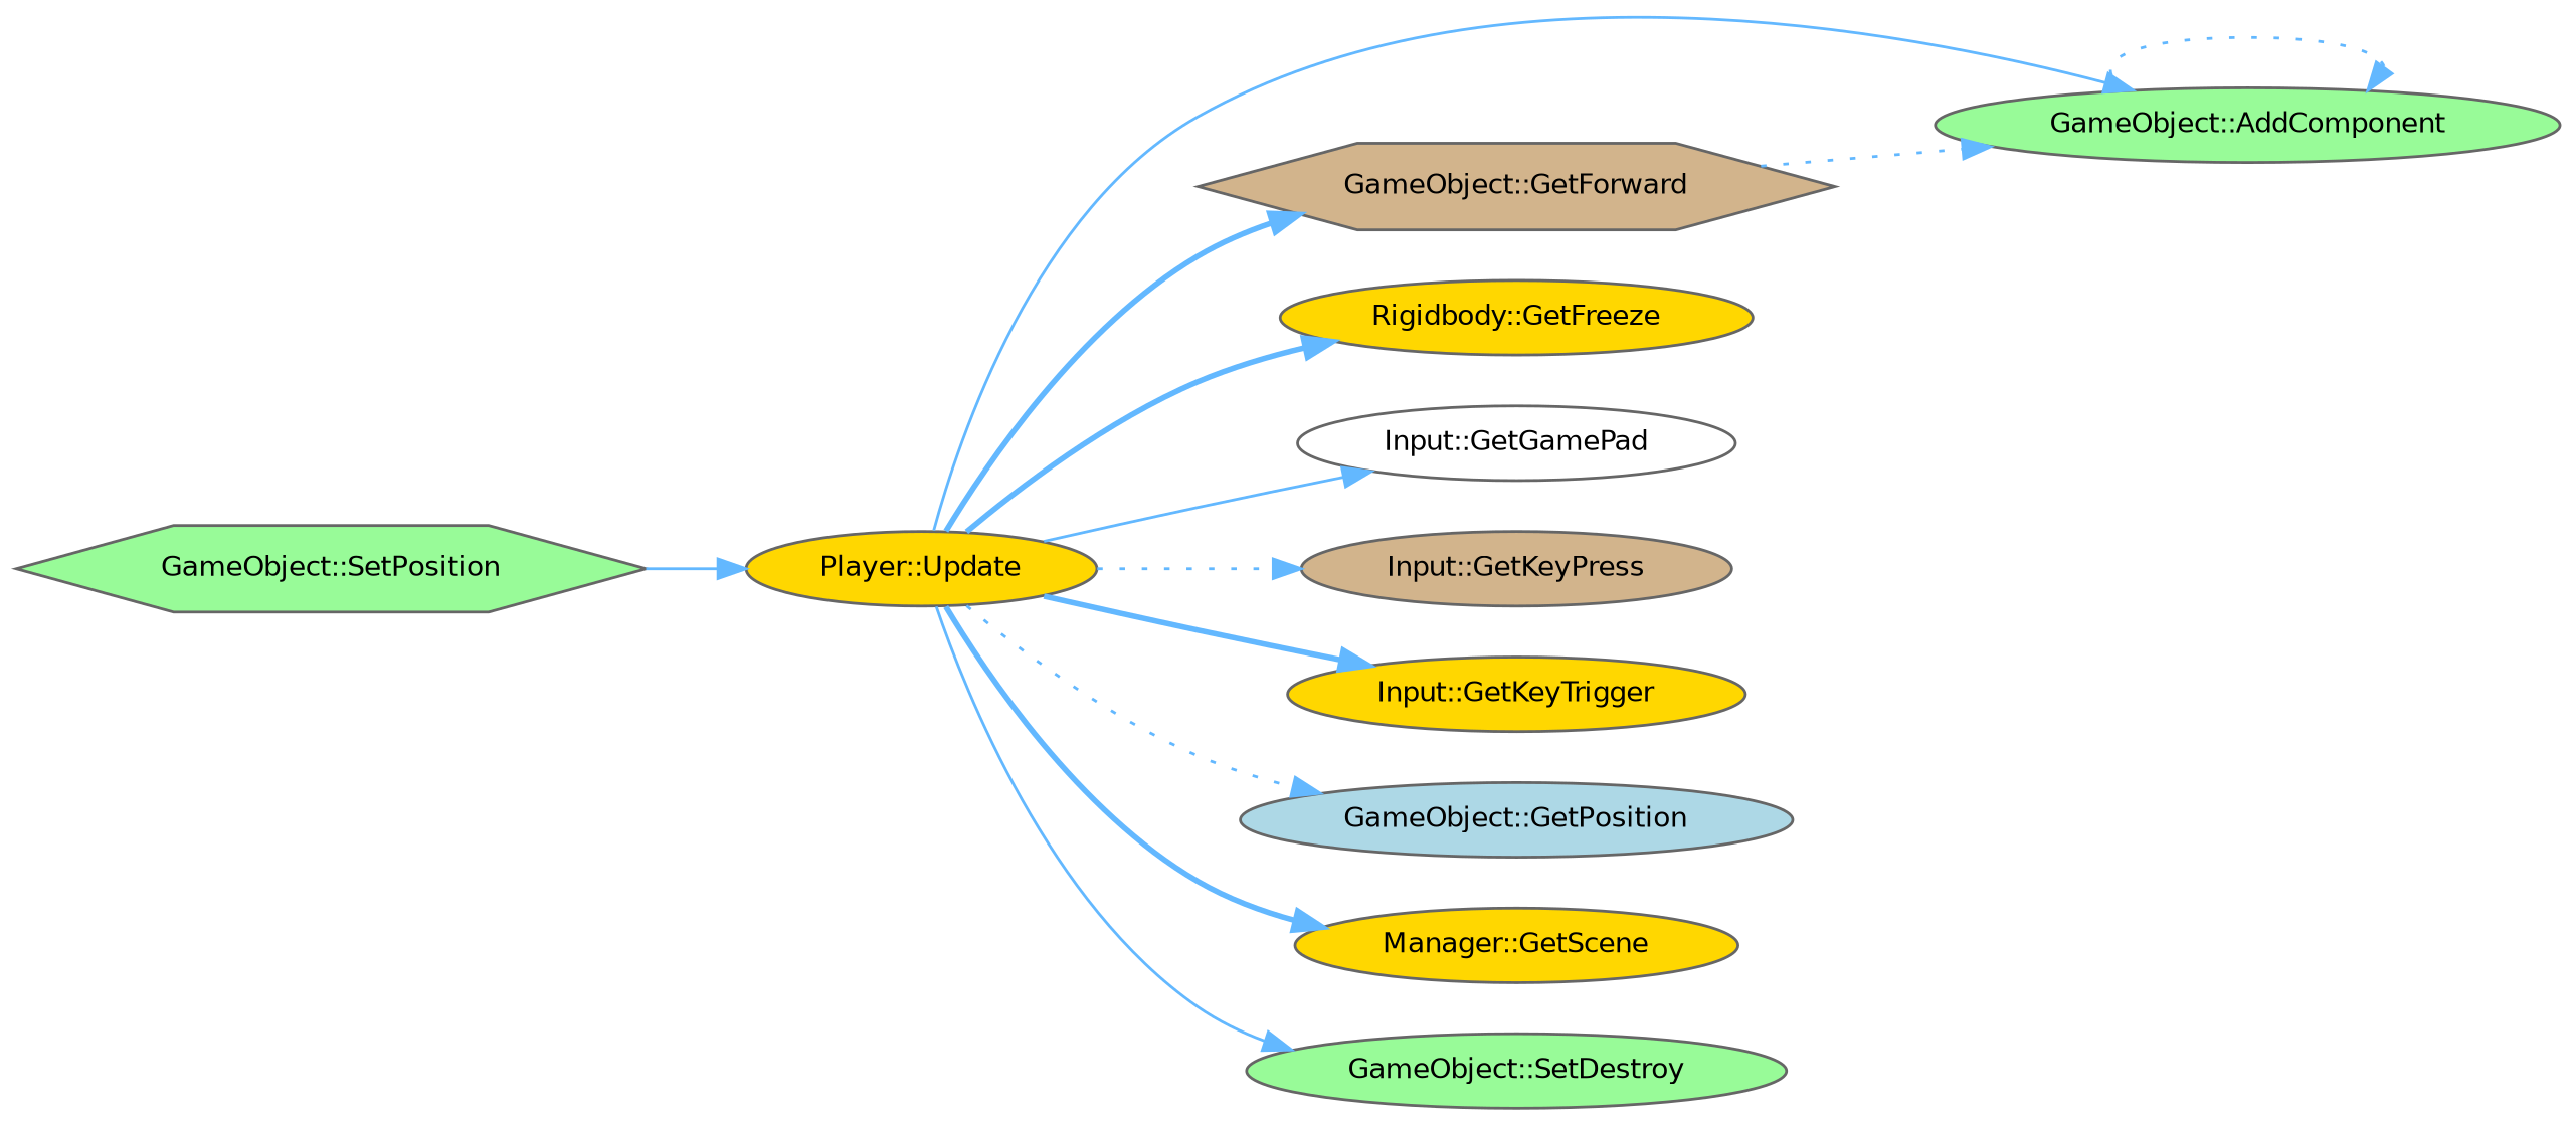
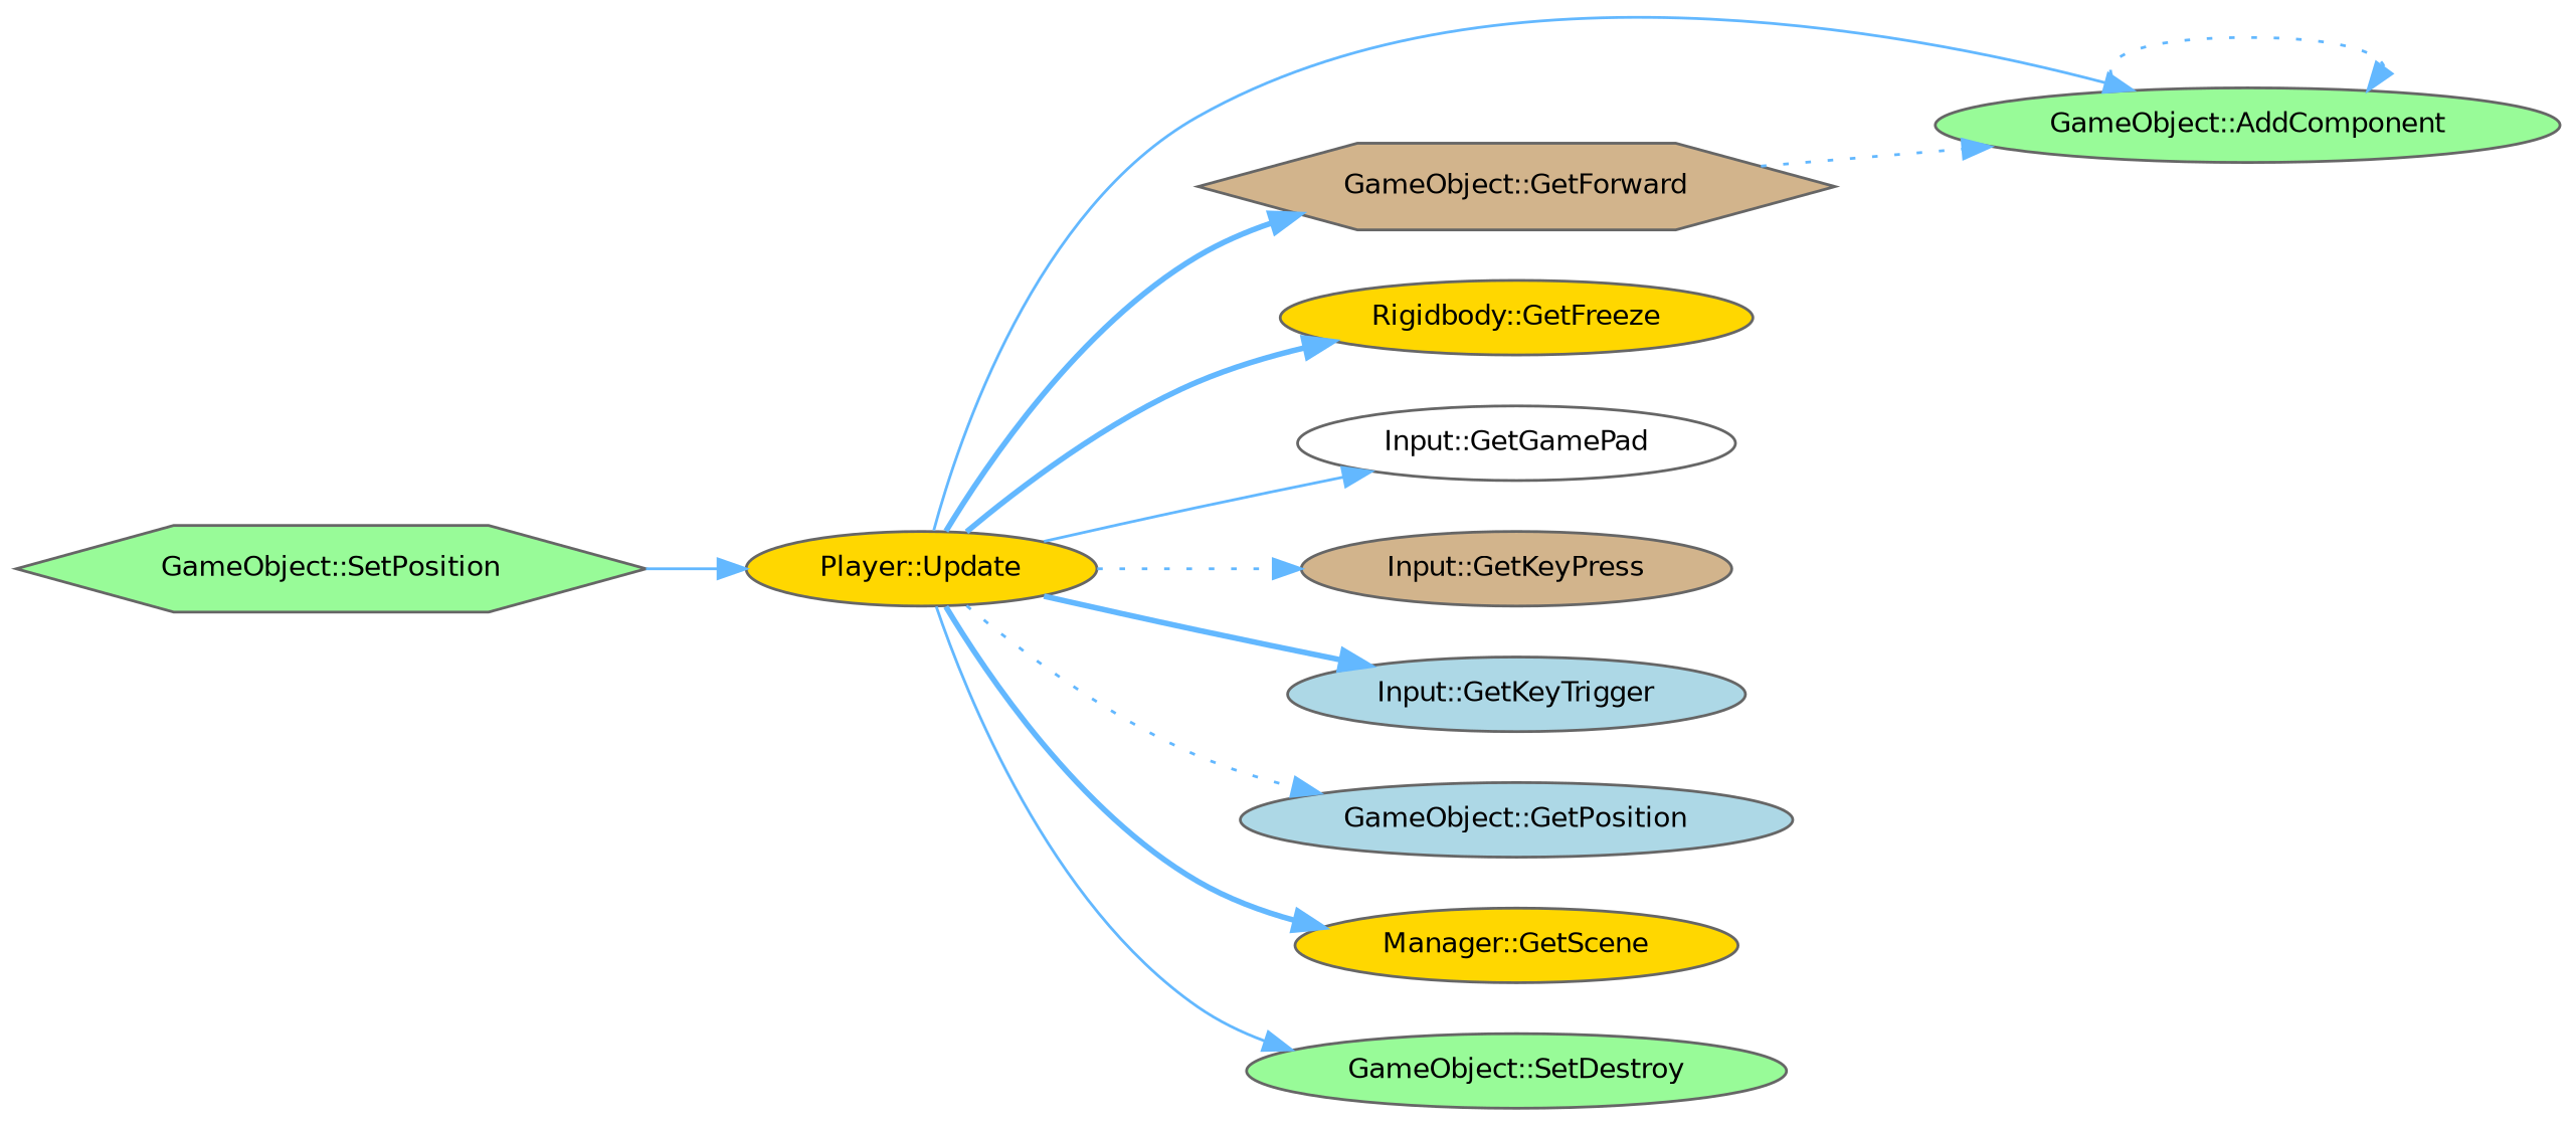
  digraph {
    rankdir=LR
    node [color=grey40 fillcolor=gold fontname=Helvetica fontsize=10 shape=ellipse style=filled]
    edge [color=steelblue1 fontname=Helvetica fontsize=10 labelfontname=Helvetica labelfontsize=10 style=solid]
    n1 [color=gray40 fontcolor=black height=0.2 label="Player::Update" width=0.4]
    n2 [fillcolor=palegreen height=0.2 label="GameObject::AddComponent" width=0.4]
    n3 [fillcolor=tan height=0.2 label="GameObject::GetForward" shape=hexagon width=0.4]
    n4 [height=0.2 label="Rigidbody::GetFreeze" width=0.4]
    n5 [fillcolor=white height=0.2 label="Input::GetGamePad" width=0.4]
    n6 [fillcolor=tan height=0.2 label="Input::GetKeyPress" width=0.4]
-   n7 [height=0.2 label="Input::GetKeyTrigger" width=0.4]
+   n7 [fillcolor=lightblue height=0.2 label="Input::GetKeyTrigger" width=0.4]
    n8 [fillcolor=lightblue height=0.2 label="GameObject::GetPosition" width=0.4]
    n9 [height=0.2 label="Manager::GetScene" width=0.4]
    n10 [fillcolor=palegreen height=0.2 label="GameObject::SetDestroy" width=0.4]
    n11 [fillcolor=palegreen height=0.2 label="GameObject::SetPosition" shape=hexagon width=0.4]
    n1 -> n2
    n1 -> n3 [style=bold]
    n1 -> n4 [style=bold]
    n1 -> n5
    n1 -> n6 [style=dotted]
    n1 -> n7 [style=bold]
    n1 -> n8 [style=dotted]
    n1 -> n9 [style=bold]
    n1 -> n10
    n2 -> n2 [style=dotted]
    n3 -> n2 [style=dotted]
    n11 -> n1
  }
